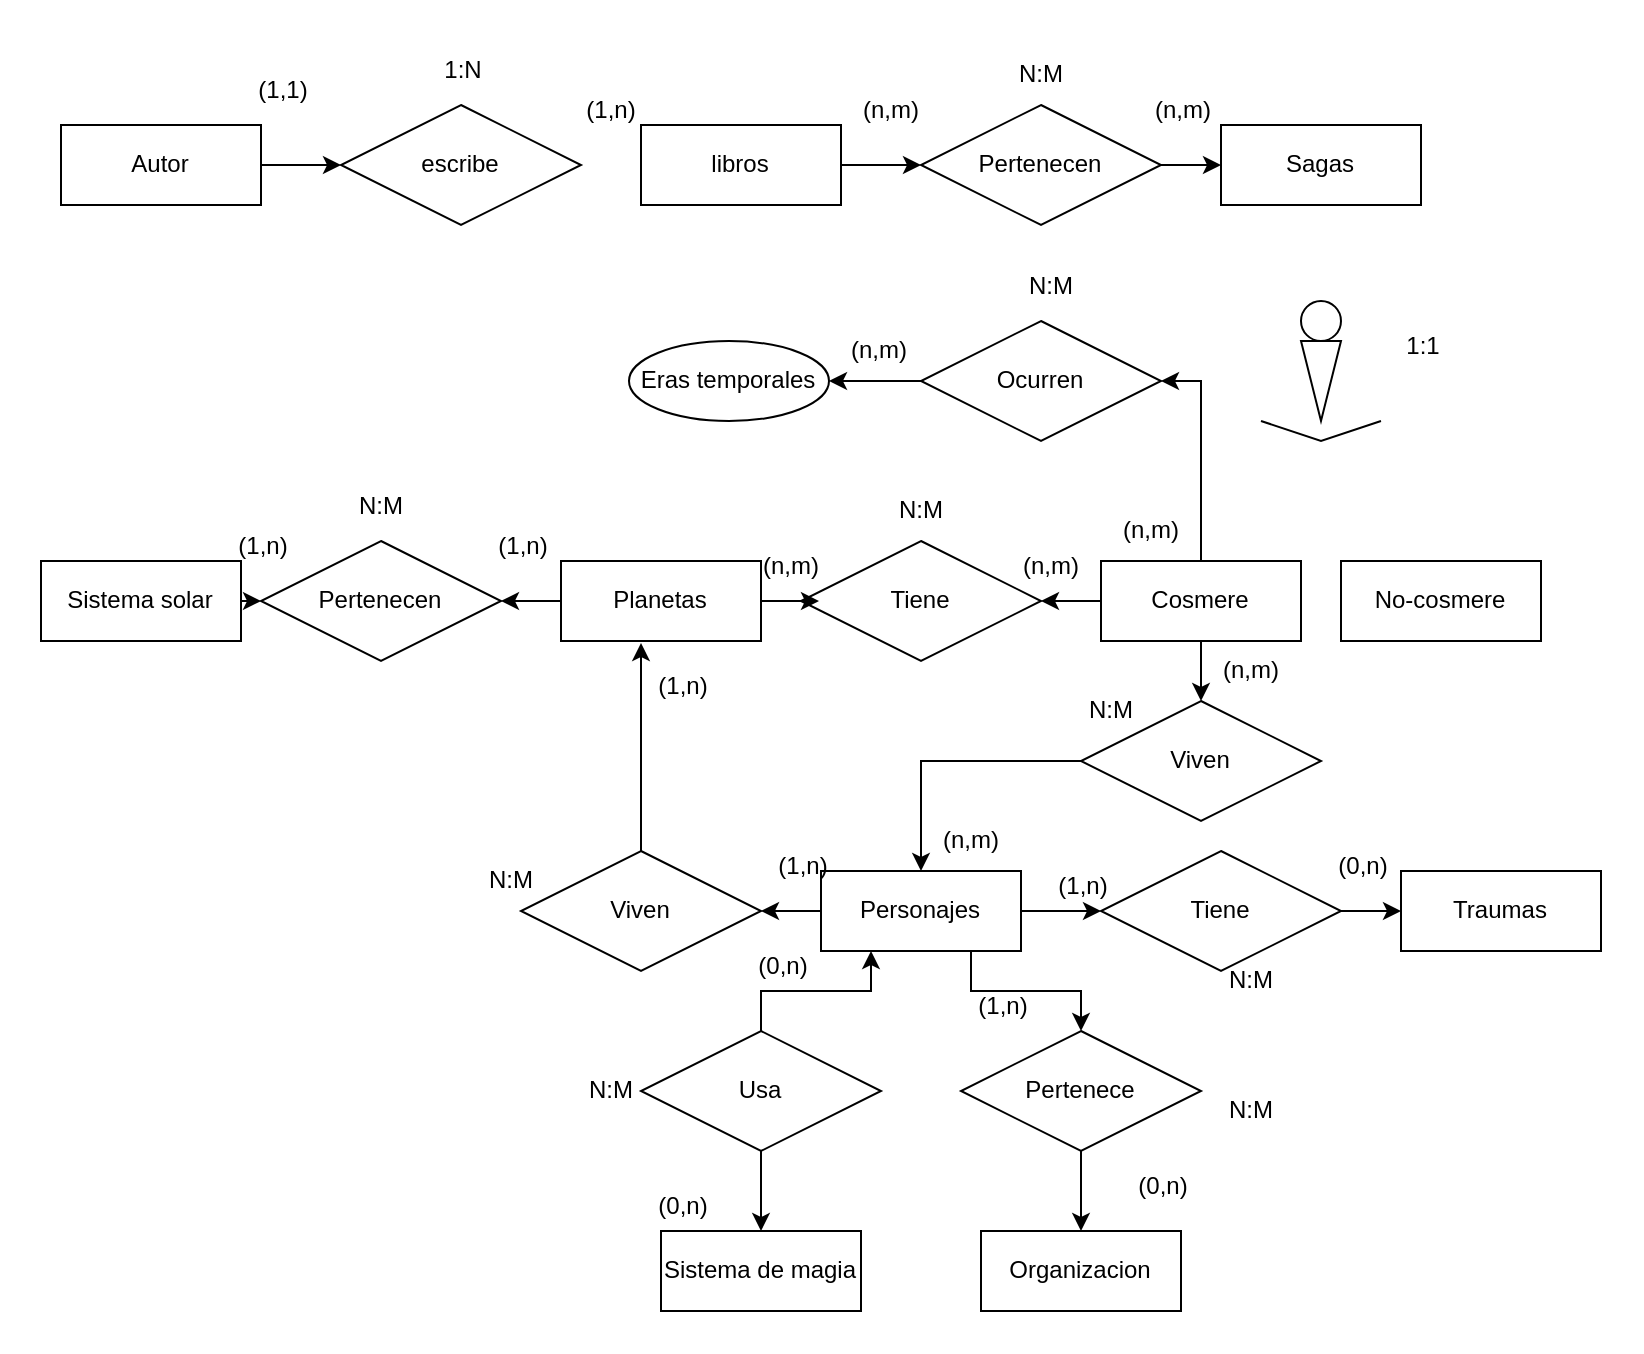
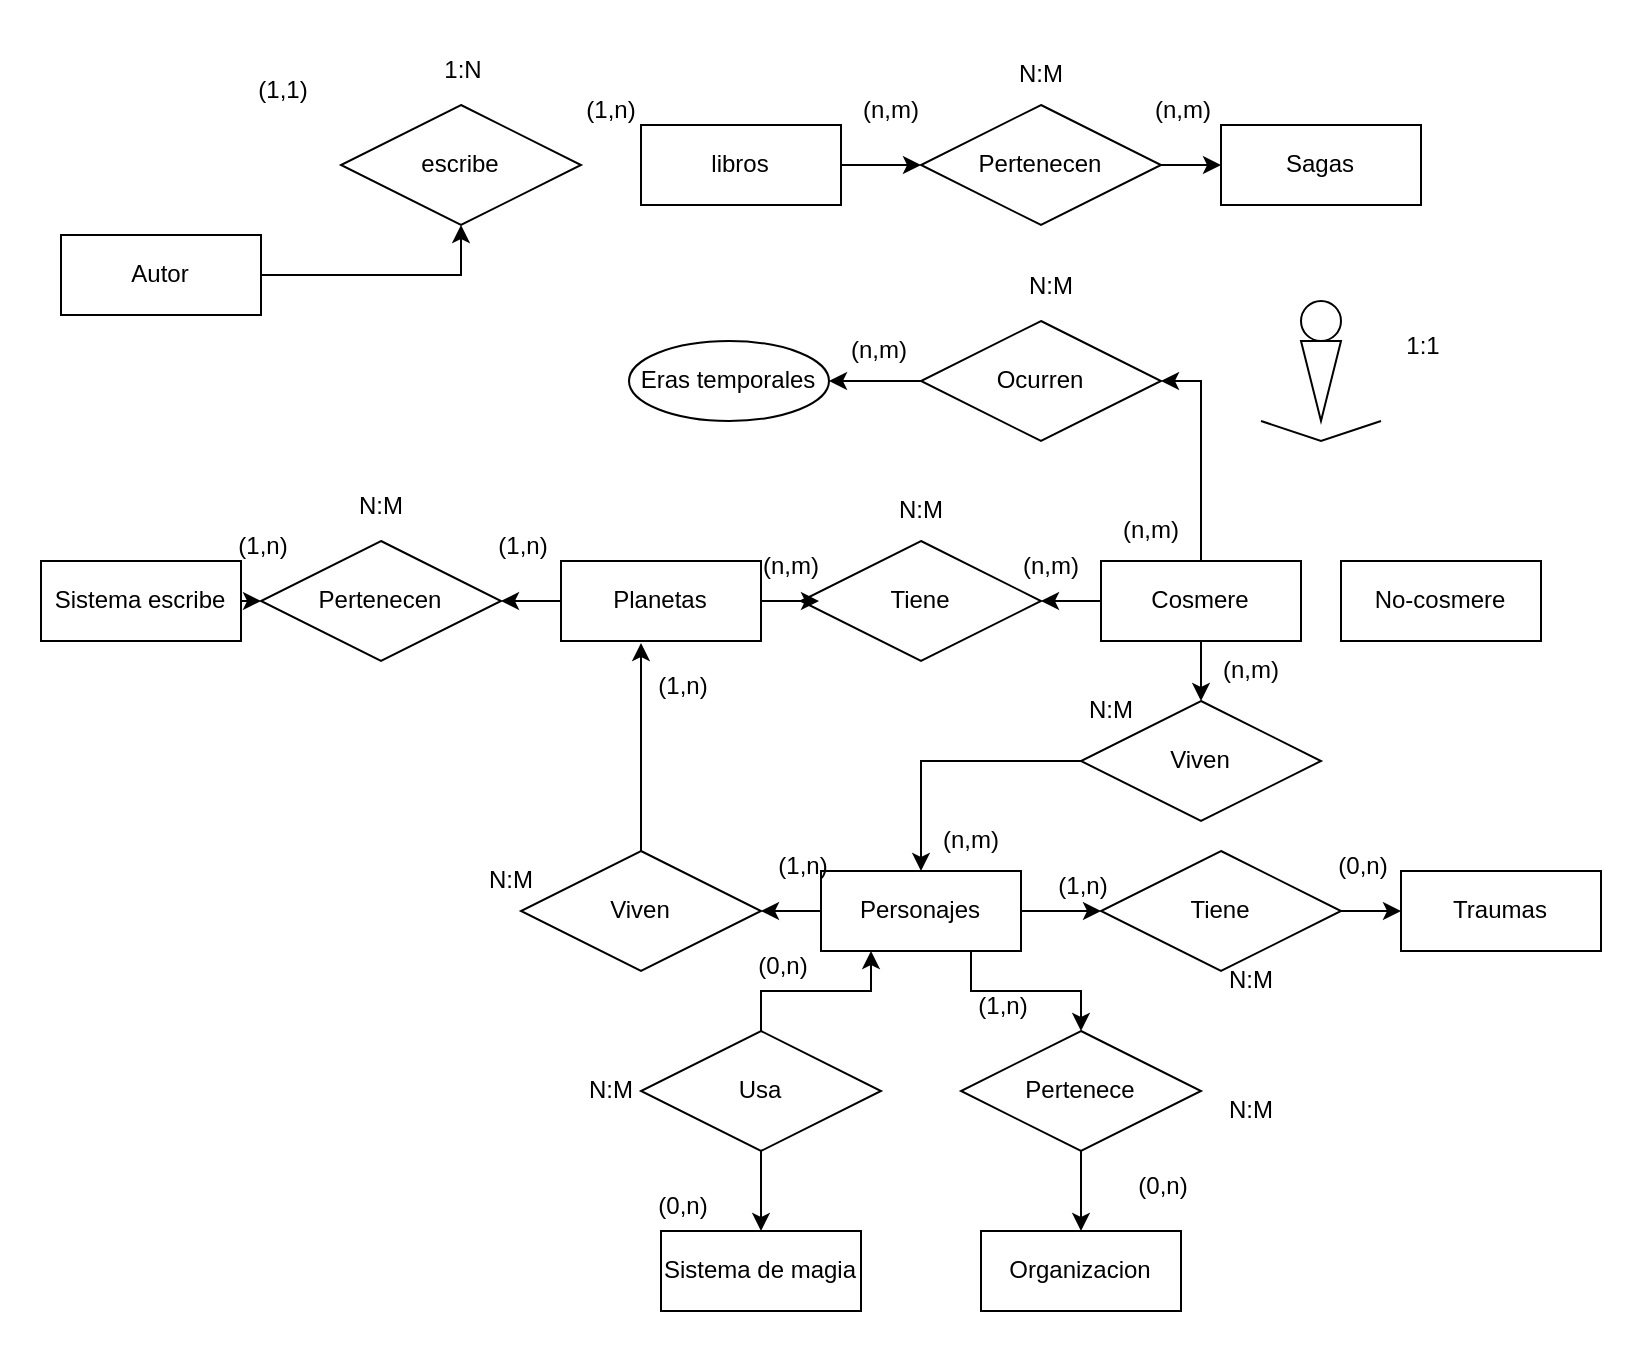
  <mxCell id="0" />
  <mxCell id="1" parent="0" />
  <mxCell id="2" value="" style="edgeStyle=orthogonalEdgeStyle;rounded=0;orthogonalLoop=1;jettySize=auto;html=1;" edge="1" parent="1" source="3" target="4"><mxGeometry relative="1" as="geometry" /></mxCell>
- <mxCell id="3" value="Autor" style="whiteSpace=wrap;html=1;align=center;" vertex="1" parent="1"><mxGeometry x="30" y="62" width="100" height="40" as="geometry" /></mxCell>
+ <mxCell id="3" value="Autor" style="whiteSpace=wrap;html=1;align=center;" vertex="1" parent="1"><mxGeometry x="30" y="117" width="100" height="40" as="geometry" /></mxCell>
  <mxCell id="4" value="escribe" style="shape=rhombus;perimeter=rhombusPerimeter;whiteSpace=wrap;html=1;align=center;" vertex="1" parent="1"><mxGeometry x="170" y="52" width="120" height="60" as="geometry" /></mxCell>
  <mxCell id="5" value="" style="edgeStyle=orthogonalEdgeStyle;rounded=0;orthogonalLoop=1;jettySize=auto;html=1;" edge="1" parent="1" source="6" target="8"><mxGeometry relative="1" as="geometry" /></mxCell>
  <mxCell id="6" value="libros" style="whiteSpace=wrap;html=1;align=center;" vertex="1" parent="1"><mxGeometry x="320" y="62" width="100" height="40" as="geometry" /></mxCell>
  <mxCell id="7" style="edgeStyle=orthogonalEdgeStyle;rounded=0;orthogonalLoop=1;jettySize=auto;html=1;exitX=1;exitY=0.5;exitDx=0;exitDy=0;entryX=0;entryY=0.5;entryDx=0;entryDy=0;" edge="1" parent="1" source="8" target="9"><mxGeometry relative="1" as="geometry" /></mxCell>
  <mxCell id="8" value="Pertenecen" style="shape=rhombus;perimeter=rhombusPerimeter;whiteSpace=wrap;html=1;align=center;" vertex="1" parent="1"><mxGeometry x="460" y="52" width="120" height="60" as="geometry" /></mxCell>
  <mxCell id="9" value="Sagas" style="whiteSpace=wrap;html=1;align=center;" vertex="1" parent="1"><mxGeometry x="610" y="62" width="100" height="40" as="geometry" /></mxCell>
  <mxCell id="10" value="" style="triangle;whiteSpace=wrap;html=1;rotation=90;" vertex="1" parent="1"><mxGeometry x="640" y="180" width="40" height="20" as="geometry" /></mxCell>
  <mxCell id="11" value="" style="ellipse;whiteSpace=wrap;html=1;aspect=fixed;" vertex="1" parent="1"><mxGeometry x="650" y="150" width="20" height="20" as="geometry" /></mxCell>
  <mxCell id="12" value="" style="endArrow=none;html=1;rounded=0;" edge="1" parent="1"><mxGeometry width="50" height="50" relative="1" as="geometry"><mxPoint x="630" y="210" as="sourcePoint" /><mxPoint x="690" y="210" as="targetPoint" /><Array as="points"><mxPoint x="660" y="220" /></Array></mxGeometry></mxCell>
  <mxCell id="13" value="" style="edgeStyle=orthogonalEdgeStyle;rounded=0;orthogonalLoop=1;jettySize=auto;html=1;" edge="1" parent="1" source="16" target="18"><mxGeometry relative="1" as="geometry" /></mxCell>
  <mxCell id="14" style="edgeStyle=orthogonalEdgeStyle;rounded=0;orthogonalLoop=1;jettySize=auto;html=1;exitX=0.5;exitY=0;exitDx=0;exitDy=0;entryX=1;entryY=0.5;entryDx=0;entryDy=0;" edge="1" parent="1" source="16" target="52"><mxGeometry relative="1" as="geometry" /></mxCell>
  <mxCell id="15" style="edgeStyle=orthogonalEdgeStyle;rounded=0;orthogonalLoop=1;jettySize=auto;html=1;exitX=0.5;exitY=1;exitDx=0;exitDy=0;entryX=0.5;entryY=0;entryDx=0;entryDy=0;" edge="1" parent="1" source="16" target="61"><mxGeometry relative="1" as="geometry" /></mxCell>
  <mxCell id="16" value="Cosmere" style="whiteSpace=wrap;html=1;align=center;" vertex="1" parent="1"><mxGeometry x="550" y="280" width="100" height="40" as="geometry" /></mxCell>
  <mxCell id="17" value="No-cosmere" style="whiteSpace=wrap;html=1;align=center;" vertex="1" parent="1"><mxGeometry x="670" y="280" width="100" height="40" as="geometry" /></mxCell>
  <mxCell id="18" value="Tiene" style="shape=rhombus;perimeter=rhombusPerimeter;whiteSpace=wrap;html=1;align=center;" vertex="1" parent="1"><mxGeometry x="400" y="270" width="120" height="60" as="geometry" /></mxCell>
  <mxCell id="19" value="" style="edgeStyle=orthogonalEdgeStyle;rounded=0;orthogonalLoop=1;jettySize=auto;html=1;" edge="1" parent="1" source="20" target="22"><mxGeometry relative="1" as="geometry" /></mxCell>
  <mxCell id="20" value="Planetas" style="whiteSpace=wrap;html=1;align=center;" vertex="1" parent="1"><mxGeometry x="280" y="280" width="100" height="40" as="geometry" /></mxCell>
  <mxCell id="21" style="edgeStyle=orthogonalEdgeStyle;rounded=0;orthogonalLoop=1;jettySize=auto;html=1;exitX=1;exitY=0.5;exitDx=0;exitDy=0;entryX=0.075;entryY=0.5;entryDx=0;entryDy=0;entryPerimeter=0;" edge="1" parent="1" source="20" target="18"><mxGeometry relative="1" as="geometry" /></mxCell>
  <mxCell id="22" value="Pertenecen" style="shape=rhombus;perimeter=rhombusPerimeter;whiteSpace=wrap;html=1;align=center;" vertex="1" parent="1"><mxGeometry x="130" y="270" width="120" height="60" as="geometry" /></mxCell>
  <mxCell id="23" style="edgeStyle=orthogonalEdgeStyle;rounded=0;orthogonalLoop=1;jettySize=auto;html=1;exitX=1;exitY=0.5;exitDx=0;exitDy=0;entryX=0;entryY=0.5;entryDx=0;entryDy=0;" edge="1" parent="1" source="24" target="22"><mxGeometry relative="1" as="geometry" /></mxCell>
- <mxCell id="24" value="Sistema solar" style="whiteSpace=wrap;html=1;align=center;" vertex="1" parent="1"><mxGeometry x="20" y="280" width="100" height="40" as="geometry" /></mxCell>
+ <mxCell id="24" value="Sistema escribe" style="whiteSpace=wrap;html=1;align=center;" vertex="1" parent="1"><mxGeometry x="20" y="280" width="100" height="40" as="geometry" /></mxCell>
  <mxCell id="25" style="edgeStyle=orthogonalEdgeStyle;rounded=0;orthogonalLoop=1;jettySize=auto;html=1;exitX=1;exitY=0.5;exitDx=0;exitDy=0;entryX=0;entryY=0.5;entryDx=0;entryDy=0;" edge="1" parent="1" source="28" target="30"><mxGeometry relative="1" as="geometry" /></mxCell>
  <mxCell id="26" value="" style="edgeStyle=orthogonalEdgeStyle;rounded=0;orthogonalLoop=1;jettySize=auto;html=1;" edge="1" parent="1" source="28" target="32"><mxGeometry relative="1" as="geometry" /></mxCell>
  <mxCell id="27" style="edgeStyle=orthogonalEdgeStyle;rounded=0;orthogonalLoop=1;jettySize=auto;html=1;exitX=0.75;exitY=1;exitDx=0;exitDy=0;entryX=0.5;entryY=0;entryDx=0;entryDy=0;" edge="1" parent="1" source="28" target="39"><mxGeometry relative="1" as="geometry" /></mxCell>
  <mxCell id="28" value="Personajes" style="whiteSpace=wrap;html=1;align=center;" vertex="1" parent="1"><mxGeometry x="410" y="435" width="100" height="40" as="geometry" /></mxCell>
  <mxCell id="29" style="edgeStyle=orthogonalEdgeStyle;rounded=0;orthogonalLoop=1;jettySize=auto;html=1;exitX=1;exitY=0.5;exitDx=0;exitDy=0;entryX=0;entryY=0.5;entryDx=0;entryDy=0;" edge="1" parent="1" source="30" target="31"><mxGeometry relative="1" as="geometry" /></mxCell>
  <mxCell id="30" value="Tiene" style="shape=rhombus;perimeter=rhombusPerimeter;whiteSpace=wrap;html=1;align=center;" vertex="1" parent="1"><mxGeometry x="550" y="425" width="120" height="60" as="geometry" /></mxCell>
  <mxCell id="31" value="Traumas" style="whiteSpace=wrap;html=1;align=center;" vertex="1" parent="1"><mxGeometry x="700" y="435" width="100" height="40" as="geometry" /></mxCell>
  <mxCell id="32" value="Viven" style="shape=rhombus;perimeter=rhombusPerimeter;whiteSpace=wrap;html=1;align=center;" vertex="1" parent="1"><mxGeometry x="260" y="425" width="120" height="60" as="geometry" /></mxCell>
  <mxCell id="33" style="edgeStyle=orthogonalEdgeStyle;rounded=0;orthogonalLoop=1;jettySize=auto;html=1;exitX=0.5;exitY=0;exitDx=0;exitDy=0;entryX=0.4;entryY=1.025;entryDx=0;entryDy=0;entryPerimeter=0;" edge="1" parent="1" source="32" target="20"><mxGeometry relative="1" as="geometry" /></mxCell>
  <mxCell id="34" value="" style="edgeStyle=orthogonalEdgeStyle;rounded=0;orthogonalLoop=1;jettySize=auto;html=1;" edge="1" parent="1" source="36" target="37"><mxGeometry relative="1" as="geometry" /></mxCell>
  <mxCell id="35" style="edgeStyle=orthogonalEdgeStyle;rounded=0;orthogonalLoop=1;jettySize=auto;html=1;exitX=0.5;exitY=0;exitDx=0;exitDy=0;entryX=0.25;entryY=1;entryDx=0;entryDy=0;" edge="1" parent="1" source="36" target="28"><mxGeometry relative="1" as="geometry" /></mxCell>
  <mxCell id="36" value="Usa" style="shape=rhombus;perimeter=rhombusPerimeter;whiteSpace=wrap;html=1;align=center;" vertex="1" parent="1"><mxGeometry x="320" y="515" width="120" height="60" as="geometry" /></mxCell>
  <mxCell id="37" value="Sistema de magia" style="whiteSpace=wrap;html=1;align=center;" vertex="1" parent="1"><mxGeometry x="330" y="615" width="100" height="40" as="geometry" /></mxCell>
  <mxCell id="38" value="" style="edgeStyle=orthogonalEdgeStyle;rounded=0;orthogonalLoop=1;jettySize=auto;html=1;" edge="1" parent="1" source="39" target="40"><mxGeometry relative="1" as="geometry" /></mxCell>
  <mxCell id="39" value="Pertenece" style="shape=rhombus;perimeter=rhombusPerimeter;whiteSpace=wrap;html=1;align=center;" vertex="1" parent="1"><mxGeometry x="480" y="515" width="120" height="60" as="geometry" /></mxCell>
  <mxCell id="40" value="Organizacion" style="whiteSpace=wrap;html=1;align=center;" vertex="1" parent="1"><mxGeometry x="490" y="615" width="100" height="40" as="geometry" /></mxCell>
  <mxCell id="41" value="Eras temporales" style="ellipse;whiteSpace=wrap;html=1;align=center;" vertex="1" parent="1"><mxGeometry x="314" y="170" width="100" height="40" as="geometry" /></mxCell>
  <mxCell id="42" value="(1,n)" style="text;html=1;align=center;verticalAlign=middle;resizable=0;points=[];autosize=1;strokeColor=none;fillColor=none;" vertex="1" parent="1"><mxGeometry x="280" y="40" width="50" height="30" as="geometry" /></mxCell>
  <mxCell id="43" value="(1,1)" style="text;html=1;align=center;verticalAlign=middle;resizable=0;points=[];autosize=1;strokeColor=none;fillColor=none;" vertex="1" parent="1"><mxGeometry x="116" y="30" width="50" height="30" as="geometry" /></mxCell>
  <mxCell id="44" value="1:N" style="text;html=1;align=center;verticalAlign=middle;resizable=0;points=[];autosize=1;strokeColor=none;fillColor=none;" vertex="1" parent="1"><mxGeometry x="211" y="20" width="40" height="30" as="geometry" /></mxCell>
  <mxCell id="45" value="(n,m)" style="text;html=1;align=center;verticalAlign=middle;resizable=0;points=[];autosize=1;strokeColor=none;fillColor=none;" vertex="1" parent="1"><mxGeometry x="566" y="40" width="50" height="30" as="geometry" /></mxCell>
  <mxCell id="46" value="(n,m)" style="text;html=1;align=center;verticalAlign=middle;resizable=0;points=[];autosize=1;strokeColor=none;fillColor=none;" vertex="1" parent="1"><mxGeometry x="420" y="40" width="50" height="30" as="geometry" /></mxCell>
  <mxCell id="47" value="1:1" style="text;html=1;align=center;verticalAlign=middle;resizable=0;points=[];autosize=1;strokeColor=none;fillColor=none;" vertex="1" parent="1"><mxGeometry x="691" y="158" width="40" height="30" as="geometry" /></mxCell>
  <mxCell id="48" value="N:M" style="text;html=1;align=center;verticalAlign=middle;resizable=0;points=[];autosize=1;strokeColor=none;fillColor=none;" vertex="1" parent="1"><mxGeometry x="495" y="22" width="50" height="30" as="geometry" /></mxCell>
  <mxCell id="49" value="(n,m)" style="text;html=1;align=center;verticalAlign=middle;resizable=0;points=[];autosize=1;strokeColor=none;fillColor=none;" vertex="1" parent="1"><mxGeometry x="370" y="268" width="50" height="30" as="geometry" /></mxCell>
  <mxCell id="50" value="(n,m)" style="text;html=1;align=center;verticalAlign=middle;resizable=0;points=[];autosize=1;strokeColor=none;fillColor=none;" vertex="1" parent="1"><mxGeometry x="500" y="268" width="50" height="30" as="geometry" /></mxCell>
  <mxCell id="51" value="" style="edgeStyle=orthogonalEdgeStyle;rounded=0;orthogonalLoop=1;jettySize=auto;html=1;" edge="1" parent="1" source="52" target="41"><mxGeometry relative="1" as="geometry" /></mxCell>
  <mxCell id="52" value="Ocurren" style="shape=rhombus;perimeter=rhombusPerimeter;whiteSpace=wrap;html=1;align=center;" vertex="1" parent="1"><mxGeometry x="460" y="160" width="120" height="60" as="geometry" /></mxCell>
  <mxCell id="53" value="(n,m)" style="text;html=1;align=center;verticalAlign=middle;resizable=0;points=[];autosize=1;strokeColor=none;fillColor=none;" vertex="1" parent="1"><mxGeometry x="414" y="160" width="50" height="30" as="geometry" /></mxCell>
  <mxCell id="54" value="(n,m)" style="text;html=1;align=center;verticalAlign=middle;resizable=0;points=[];autosize=1;strokeColor=none;fillColor=none;" vertex="1" parent="1"><mxGeometry x="550" y="250" width="50" height="30" as="geometry" /></mxCell>
  <mxCell id="55" value="N:M" style="text;html=1;align=center;verticalAlign=middle;resizable=0;points=[];autosize=1;strokeColor=none;fillColor=none;" vertex="1" parent="1"><mxGeometry x="500" y="128" width="50" height="30" as="geometry" /></mxCell>
  <mxCell id="56" value="N:M" style="text;html=1;align=center;verticalAlign=middle;resizable=0;points=[];autosize=1;strokeColor=none;fillColor=none;" vertex="1" parent="1"><mxGeometry x="435" y="240" width="50" height="30" as="geometry" /></mxCell>
  <mxCell id="57" value="(1,n)" style="text;html=1;align=center;verticalAlign=middle;resizable=0;points=[];autosize=1;strokeColor=none;fillColor=none;" vertex="1" parent="1"><mxGeometry x="106" y="258" width="50" height="30" as="geometry" /></mxCell>
  <mxCell id="58" value="(1,n)" style="text;html=1;align=center;verticalAlign=middle;resizable=0;points=[];autosize=1;strokeColor=none;fillColor=none;" vertex="1" parent="1"><mxGeometry x="236" y="258" width="50" height="30" as="geometry" /></mxCell>
  <mxCell id="59" value="N:M" style="text;html=1;align=center;verticalAlign=middle;resizable=0;points=[];autosize=1;strokeColor=none;fillColor=none;" vertex="1" parent="1"><mxGeometry x="165" y="238" width="50" height="30" as="geometry" /></mxCell>
  <mxCell id="60" style="edgeStyle=orthogonalEdgeStyle;rounded=0;orthogonalLoop=1;jettySize=auto;html=1;exitX=0;exitY=0.5;exitDx=0;exitDy=0;entryX=0.5;entryY=0;entryDx=0;entryDy=0;" edge="1" parent="1" source="61" target="28"><mxGeometry relative="1" as="geometry" /></mxCell>
  <mxCell id="61" value="Viven" style="shape=rhombus;perimeter=rhombusPerimeter;whiteSpace=wrap;html=1;align=center;" vertex="1" parent="1"><mxGeometry x="540" y="350" width="120" height="60" as="geometry" /></mxCell>
  <mxCell id="62" value="(n,m)" style="text;html=1;align=center;verticalAlign=middle;resizable=0;points=[];autosize=1;strokeColor=none;fillColor=none;" vertex="1" parent="1"><mxGeometry x="460" y="405" width="50" height="30" as="geometry" /></mxCell>
  <mxCell id="63" value="(n,m)" style="text;html=1;align=center;verticalAlign=middle;resizable=0;points=[];autosize=1;strokeColor=none;fillColor=none;" vertex="1" parent="1"><mxGeometry x="600" y="320" width="50" height="30" as="geometry" /></mxCell>
  <mxCell id="64" value="N:M" style="text;html=1;align=center;verticalAlign=middle;resizable=0;points=[];autosize=1;strokeColor=none;fillColor=none;" vertex="1" parent="1"><mxGeometry x="530" y="340" width="50" height="30" as="geometry" /></mxCell>
  <mxCell id="65" value="(1,n)" style="text;html=1;align=center;verticalAlign=middle;resizable=0;points=[];autosize=1;strokeColor=none;fillColor=none;" vertex="1" parent="1"><mxGeometry x="316" y="328" width="50" height="30" as="geometry" /></mxCell>
  <mxCell id="66" value="(1,n)" style="text;html=1;align=center;verticalAlign=middle;resizable=0;points=[];autosize=1;strokeColor=none;fillColor=none;" vertex="1" parent="1"><mxGeometry x="376" y="418" width="50" height="30" as="geometry" /></mxCell>
  <mxCell id="67" value="N:M" style="text;html=1;align=center;verticalAlign=middle;resizable=0;points=[];autosize=1;strokeColor=none;fillColor=none;" vertex="1" parent="1"><mxGeometry x="230" y="425" width="50" height="30" as="geometry" /></mxCell>
  <mxCell id="68" value="(0,n)" style="text;html=1;align=center;verticalAlign=middle;resizable=0;points=[];autosize=1;strokeColor=none;fillColor=none;" vertex="1" parent="1"><mxGeometry x="656" y="418" width="50" height="30" as="geometry" /></mxCell>
  <mxCell id="69" value="(1,n)" style="text;html=1;align=center;verticalAlign=middle;resizable=0;points=[];autosize=1;strokeColor=none;fillColor=none;" vertex="1" parent="1"><mxGeometry x="516" y="428" width="50" height="30" as="geometry" /></mxCell>
  <mxCell id="70" value="N:M" style="text;html=1;align=center;verticalAlign=middle;resizable=0;points=[];autosize=1;strokeColor=none;fillColor=none;" vertex="1" parent="1"><mxGeometry x="600" y="475" width="50" height="30" as="geometry" /></mxCell>
  <mxCell id="71" value="(0,n)" style="text;html=1;align=center;verticalAlign=middle;resizable=0;points=[];autosize=1;strokeColor=none;fillColor=none;" vertex="1" parent="1"><mxGeometry x="316" y="588" width="50" height="30" as="geometry" /></mxCell>
  <mxCell id="72" value="(0,n)" style="text;html=1;align=center;verticalAlign=middle;resizable=0;points=[];autosize=1;strokeColor=none;fillColor=none;" vertex="1" parent="1"><mxGeometry x="366" y="468" width="50" height="30" as="geometry" /></mxCell>
  <mxCell id="73" value="N:M" style="text;html=1;align=center;verticalAlign=middle;resizable=0;points=[];autosize=1;strokeColor=none;fillColor=none;" vertex="1" parent="1"><mxGeometry x="280" y="530" width="50" height="30" as="geometry" /></mxCell>
  <mxCell id="74" value="(0,n)" style="text;html=1;align=center;verticalAlign=middle;resizable=0;points=[];autosize=1;strokeColor=none;fillColor=none;" vertex="1" parent="1"><mxGeometry x="556" y="578" width="50" height="30" as="geometry" /></mxCell>
  <mxCell id="75" value="(1,n)" style="text;html=1;align=center;verticalAlign=middle;resizable=0;points=[];autosize=1;strokeColor=none;fillColor=none;" vertex="1" parent="1"><mxGeometry x="476" y="488" width="50" height="30" as="geometry" /></mxCell>
  <mxCell id="76" value="N:M" style="text;html=1;align=center;verticalAlign=middle;resizable=0;points=[];autosize=1;strokeColor=none;fillColor=none;" vertex="1" parent="1"><mxGeometry x="600" y="540" width="50" height="30" as="geometry" /></mxCell>
